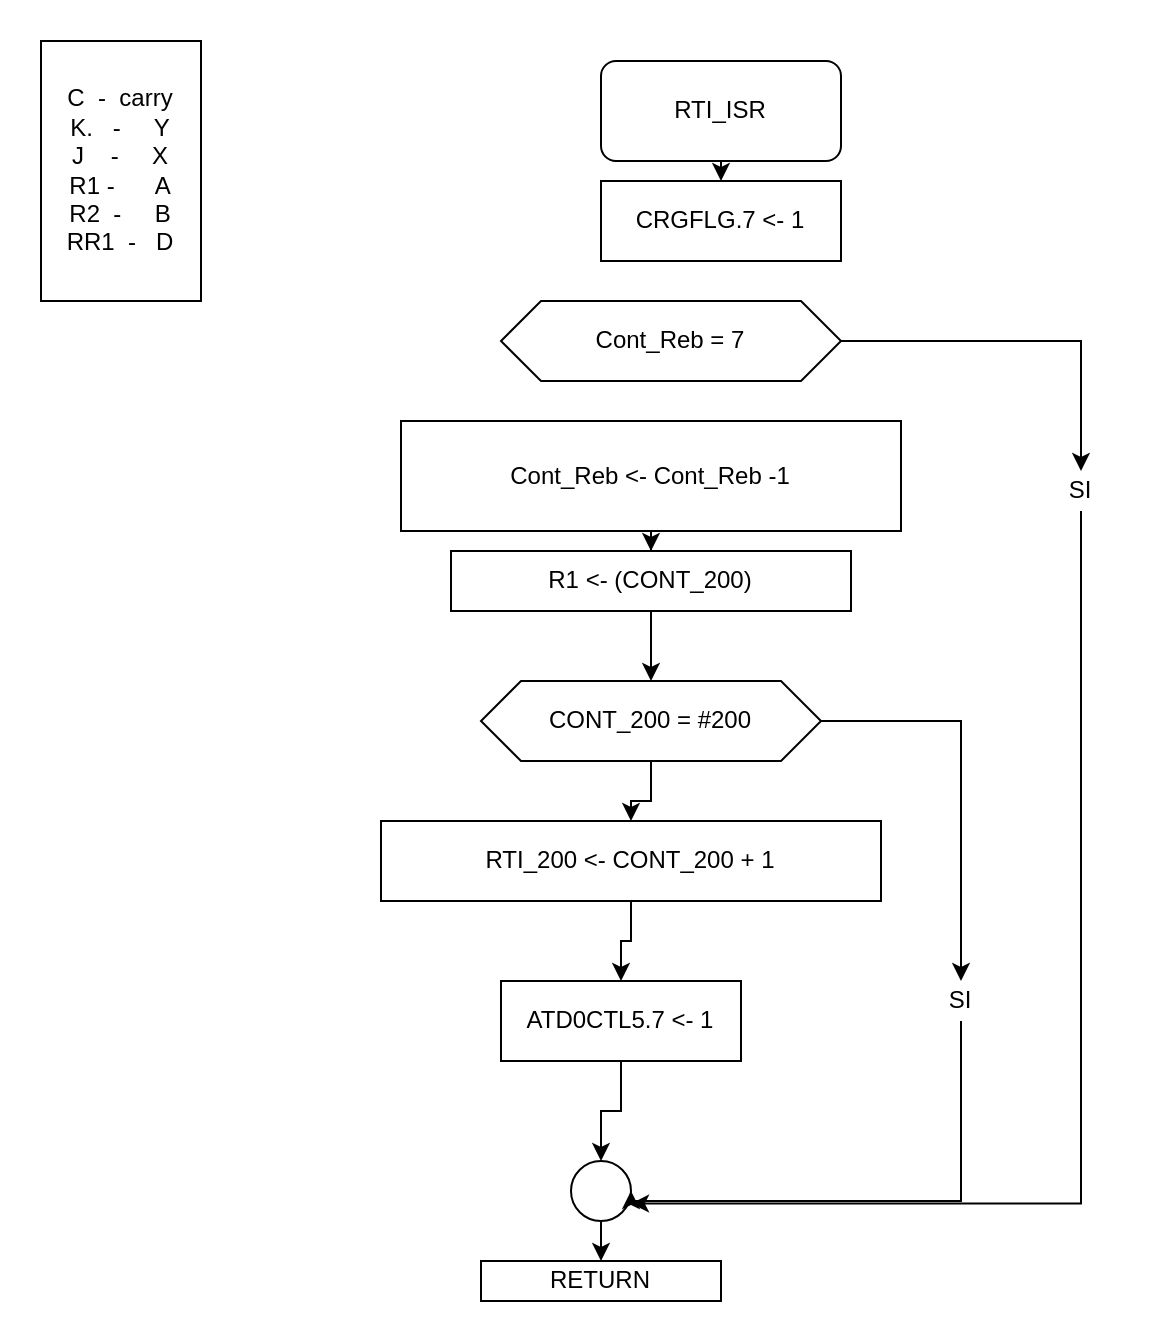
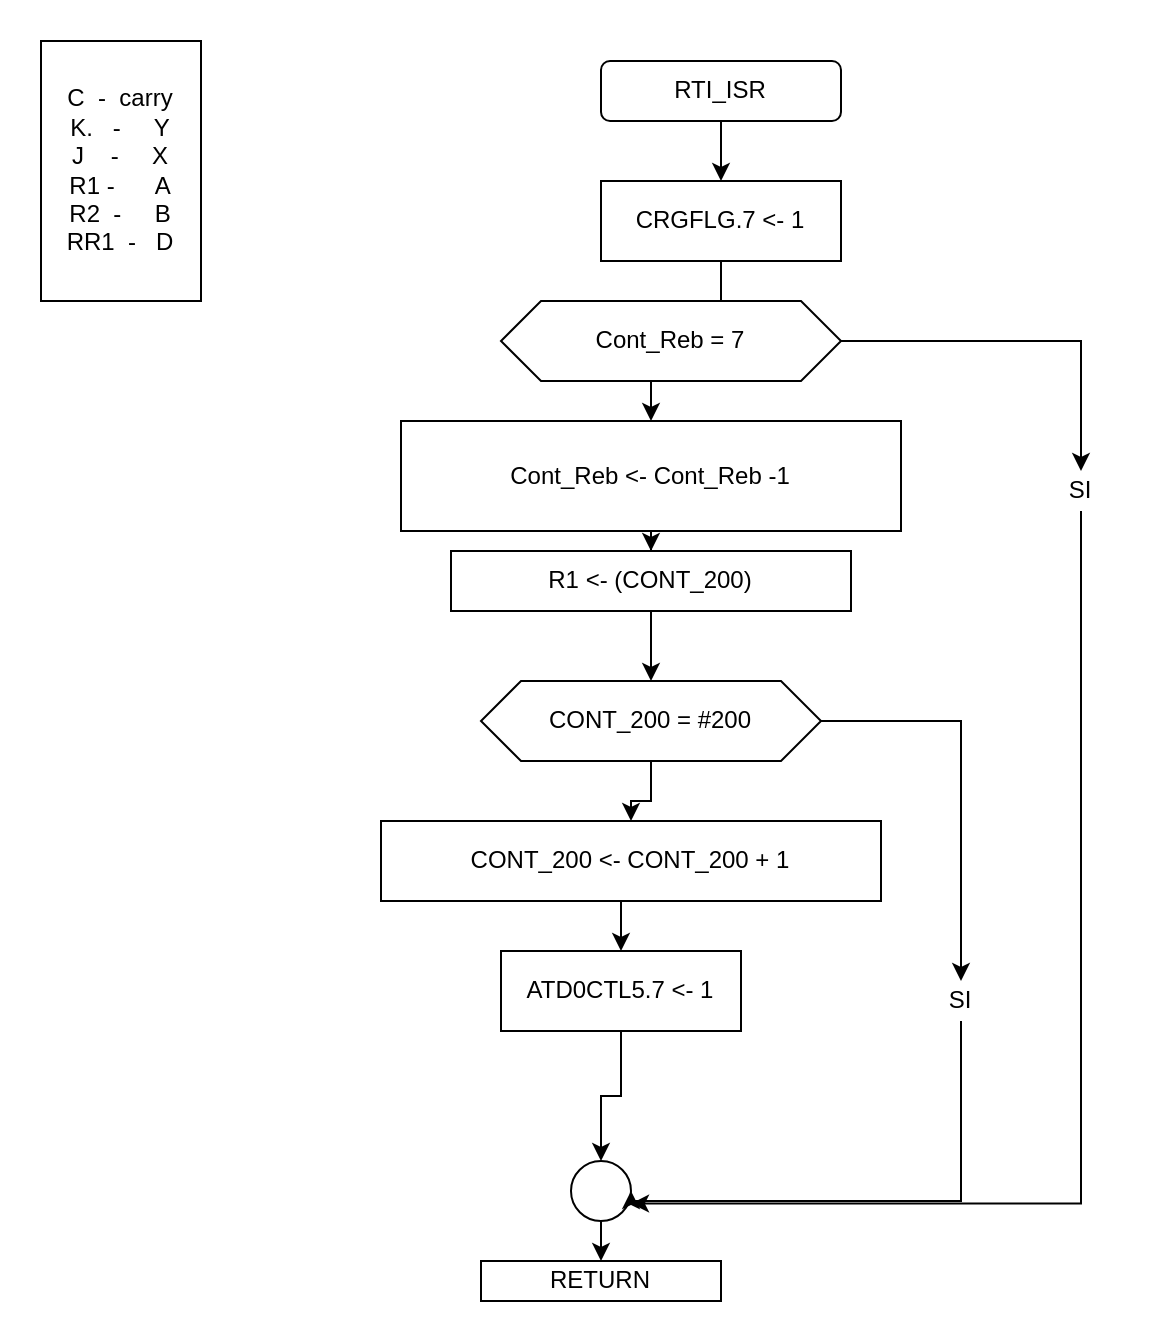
  <mxCell id="0" />
  <mxCell id="1" parent="0" />
  <mxCell id="2" style="edgeStyle=orthogonalEdgeStyle;rounded=0;orthogonalLoop=1;jettySize=auto;html=1;exitX=0.5;exitY=1;exitDx=0;exitDy=0;entryX=0.5;entryY=0;entryDx=0;entryDy=0;" parent="1" source="3" target="5" edge="1"><mxGeometry relative="1" as="geometry"><mxPoint x="360" y="80" as="targetPoint" /></mxGeometry></mxCell>
- <mxCell id="3" value="RTI_ISR" style="rounded=1;whiteSpace=wrap;html=1;" parent="1" vertex="1"><mxGeometry x="300" y="30" width="120" height="50" as="geometry" /></mxCell>
+ <mxCell id="3" value="RTI_ISR" style="rounded=1;whiteSpace=wrap;html=1;" parent="1" vertex="1"><mxGeometry x="300" y="30" width="120" height="30" as="geometry" /></mxCell>
+ <mxCell id="4" style="edgeStyle=orthogonalEdgeStyle;rounded=0;orthogonalLoop=1;jettySize=auto;html=1;exitX=0.5;exitY=1;exitDx=0;exitDy=0;entryX=0.5;entryY=0;entryDx=0;entryDy=0;" parent="1" source="5" target="7" edge="1"><mxGeometry relative="1" as="geometry" /></mxCell>
  <mxCell id="5" value="CRGFLG.7 &amp;lt;- 1&lt;br&gt;" style="rounded=0;whiteSpace=wrap;html=1;" parent="1" vertex="1"><mxGeometry x="300" y="90" width="120" height="40" as="geometry" /></mxCell>
  <mxCell id="6" style="edgeStyle=orthogonalEdgeStyle;rounded=0;orthogonalLoop=1;jettySize=auto;html=1;exitX=0.5;exitY=1;exitDx=0;exitDy=0;" edge="1" parent="1" source="7" target="18"><mxGeometry relative="1" as="geometry" /></mxCell>
  <mxCell id="7" value="Cont_Reb&amp;nbsp;&amp;lt;-&amp;nbsp;Cont_Reb&amp;nbsp;-1" style="rounded=0;whiteSpace=wrap;html=1;" parent="1" vertex="1"><mxGeometry x="200" y="210" width="250" height="55" as="geometry" /></mxCell>
  <mxCell id="8" value="C &amp;nbsp;- &amp;nbsp;carry&lt;br&gt;K. &amp;nbsp; - &amp;nbsp; &amp;nbsp; Y&lt;br&gt;J &amp;nbsp; &amp;nbsp;- &amp;nbsp; &amp;nbsp; X&lt;br&gt;R1 - &amp;nbsp; &amp;nbsp; &amp;nbsp;A&lt;br&gt;R2 &amp;nbsp;- &amp;nbsp; &amp;nbsp; B&lt;br&gt;RR1 &amp;nbsp;- &amp;nbsp; D" style="whiteSpace=wrap;html=1;aspect=fixed;" parent="1" vertex="1"><mxGeometry x="20" y="20" width="80" height="130" as="geometry" /></mxCell>
  <mxCell id="9" style="edgeStyle=orthogonalEdgeStyle;rounded=0;orthogonalLoop=1;jettySize=auto;html=1;exitX=1;exitY=0.5;exitDx=0;exitDy=0;" parent="1" source="10" target="15" edge="1"><mxGeometry relative="1" as="geometry"><Array as="points"><mxPoint x="540" y="170" /></Array></mxGeometry></mxCell>
  <mxCell id="10" value="Cont_Reb = 7" style="shape=hexagon;perimeter=hexagonPerimeter2;whiteSpace=wrap;html=1;fixedSize=1;" parent="1" vertex="1"><mxGeometry x="250" y="150" width="170" height="40" as="geometry" /></mxCell>
  <mxCell id="11" style="edgeStyle=orthogonalEdgeStyle;rounded=0;orthogonalLoop=1;jettySize=auto;html=1;exitX=0.5;exitY=1;exitDx=0;exitDy=0;entryX=0.5;entryY=0;entryDx=0;entryDy=0;" parent="1" source="12" target="13" edge="1"><mxGeometry relative="1" as="geometry" /></mxCell>
  <mxCell id="12" value="" style="ellipse;whiteSpace=wrap;html=1;aspect=fixed;" parent="1" vertex="1"><mxGeometry x="285" y="580" width="30" height="30" as="geometry" /></mxCell>
  <mxCell id="13" value="RETURN" style="rounded=0;whiteSpace=wrap;html=1;" parent="1" vertex="1"><mxGeometry x="240" y="630" width="120" height="20" as="geometry" /></mxCell>
  <mxCell id="14" style="edgeStyle=orthogonalEdgeStyle;rounded=0;orthogonalLoop=1;jettySize=auto;html=1;exitX=0.5;exitY=1;exitDx=0;exitDy=0;entryX=1;entryY=0.71;entryDx=0;entryDy=0;entryPerimeter=0;" parent="1" source="15" target="12" edge="1"><mxGeometry relative="1" as="geometry" /></mxCell>
  <mxCell id="15" value="SI" style="text;html=1;strokeColor=none;fillColor=none;align=center;verticalAlign=middle;whiteSpace=wrap;rounded=0;" parent="1" vertex="1"><mxGeometry x="520" y="235" width="40" height="20" as="geometry" /></mxCell>
  <mxCell id="16" style="edgeStyle=orthogonalEdgeStyle;rounded=0;orthogonalLoop=1;jettySize=auto;html=1;exitX=0.5;exitY=1;exitDx=0;exitDy=0;" parent="1" edge="1"><mxGeometry relative="1" as="geometry"><mxPoint x="325" y="390" as="sourcePoint" /><mxPoint x="325" y="390" as="targetPoint" /></mxGeometry></mxCell>
  <mxCell id="17" style="edgeStyle=orthogonalEdgeStyle;rounded=0;orthogonalLoop=1;jettySize=auto;html=1;exitX=0.5;exitY=1;exitDx=0;exitDy=0;" edge="1" parent="1" source="18" target="21"><mxGeometry relative="1" as="geometry" /></mxCell>
  <mxCell id="18" value="R1 &amp;lt;- (CONT_200)" style="rounded=0;whiteSpace=wrap;html=1;" vertex="1" parent="1"><mxGeometry x="225" y="275" width="200" height="30" as="geometry" /></mxCell>
  <mxCell id="19" style="edgeStyle=orthogonalEdgeStyle;rounded=0;orthogonalLoop=1;jettySize=auto;html=1;exitX=0.5;exitY=1;exitDx=0;exitDy=0;" edge="1" parent="1" source="21" target="23"><mxGeometry relative="1" as="geometry" /></mxCell>
  <mxCell id="20" style="edgeStyle=orthogonalEdgeStyle;rounded=0;orthogonalLoop=1;jettySize=auto;html=1;exitX=1;exitY=0.5;exitDx=0;exitDy=0;" edge="1" parent="1" source="21" target="25"><mxGeometry relative="1" as="geometry"><mxPoint x="480" y="480" as="targetPoint" /></mxGeometry></mxCell>
  <mxCell id="21" value="CONT_200 = #200" style="shape=hexagon;perimeter=hexagonPerimeter2;whiteSpace=wrap;html=1;fixedSize=1;" vertex="1" parent="1"><mxGeometry x="240" y="340" width="170" height="40" as="geometry" /></mxCell>
  <mxCell id="22" style="edgeStyle=orthogonalEdgeStyle;rounded=0;orthogonalLoop=1;jettySize=auto;html=1;exitX=0.5;exitY=1;exitDx=0;exitDy=0;entryX=0.5;entryY=0;entryDx=0;entryDy=0;" edge="1" parent="1" source="23" target="27"><mxGeometry relative="1" as="geometry" /></mxCell>
- <mxCell id="23" value="RTI_200&amp;nbsp;&amp;lt;-&amp;nbsp;CONT_200 + 1" style="rounded=0;whiteSpace=wrap;html=1;" vertex="1" parent="1"><mxGeometry x="190" y="410" width="250" height="40" as="geometry" /></mxCell>
+ <mxCell id="23" value="CONT_200&amp;nbsp;&amp;lt;-&amp;nbsp;CONT_200 + 1" style="rounded=0;whiteSpace=wrap;html=1;" vertex="1" parent="1"><mxGeometry x="190" y="410" width="250" height="40" as="geometry" /></mxCell>
  <mxCell id="24" style="edgeStyle=orthogonalEdgeStyle;rounded=0;orthogonalLoop=1;jettySize=auto;html=1;exitX=0.5;exitY=1;exitDx=0;exitDy=0;entryX=1;entryY=0.5;entryDx=0;entryDy=0;" edge="1" parent="1" source="25" target="12"><mxGeometry relative="1" as="geometry"><Array as="points"><mxPoint x="480" y="600" /><mxPoint x="315" y="600" /></Array></mxGeometry></mxCell>
  <mxCell id="25" value="SI" style="text;html=1;strokeColor=none;fillColor=none;align=center;verticalAlign=middle;whiteSpace=wrap;rounded=0;" vertex="1" parent="1"><mxGeometry x="460" y="490" width="40" height="20" as="geometry" /></mxCell>
  <mxCell id="26" style="edgeStyle=orthogonalEdgeStyle;rounded=0;orthogonalLoop=1;jettySize=auto;html=1;exitX=0.5;exitY=1;exitDx=0;exitDy=0;" edge="1" parent="1" source="27" target="12"><mxGeometry relative="1" as="geometry" /></mxCell>
- <mxCell id="27" value="ATD0CTL5.7 &amp;lt;- 1" style="rounded=0;whiteSpace=wrap;html=1;" vertex="1" parent="1"><mxGeometry x="250" y="490" width="120" height="40" as="geometry" /></mxCell>
+ <mxCell id="27" value="ATD0CTL5.7 &amp;lt;- 1" style="rounded=0;whiteSpace=wrap;html=1;" vertex="1" parent="1"><mxGeometry x="250" y="475" width="120" height="40" as="geometry" /></mxCell>
